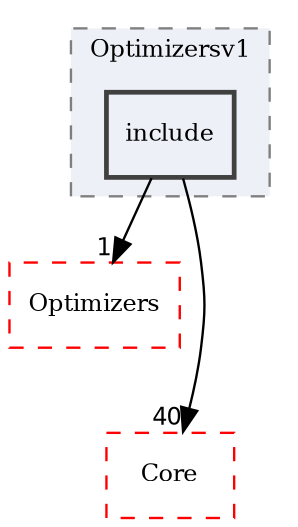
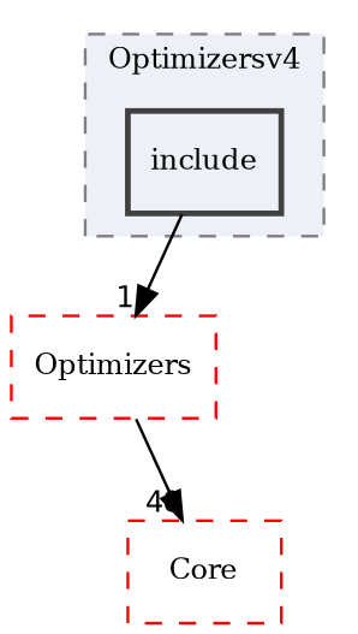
  digraph {
    compound=true
    fontname="DejaVu Serif"
    node [color=red fillcolor="#edf0f7" fontname="DejaVu Serif" fontsize=10 shape=box style="dashed,"]
    edge [fontname="DejaVu Serif" fontsize=10 labeldistance=1.5 labelfontname=Helvetica labelfontsize=10]
    n1 [color=grey25 label=include style="filled,bold,"]
    n2 [label=Optimizers]
    n3 [label=Core]
    subgraph cluster_1 {
      bgcolor="#edf0f7"
      fontsize=10
-     label=Optimizersv1
+     label=Optimizersv4
      pencolor=grey50
      style="filled,dashed,"
      n1
    }
    n1 -> n2 [headlabel=1]
-   n1 -> n3 [headlabel=40]
+   n2 -> n3 [headlabel=40]
  }
